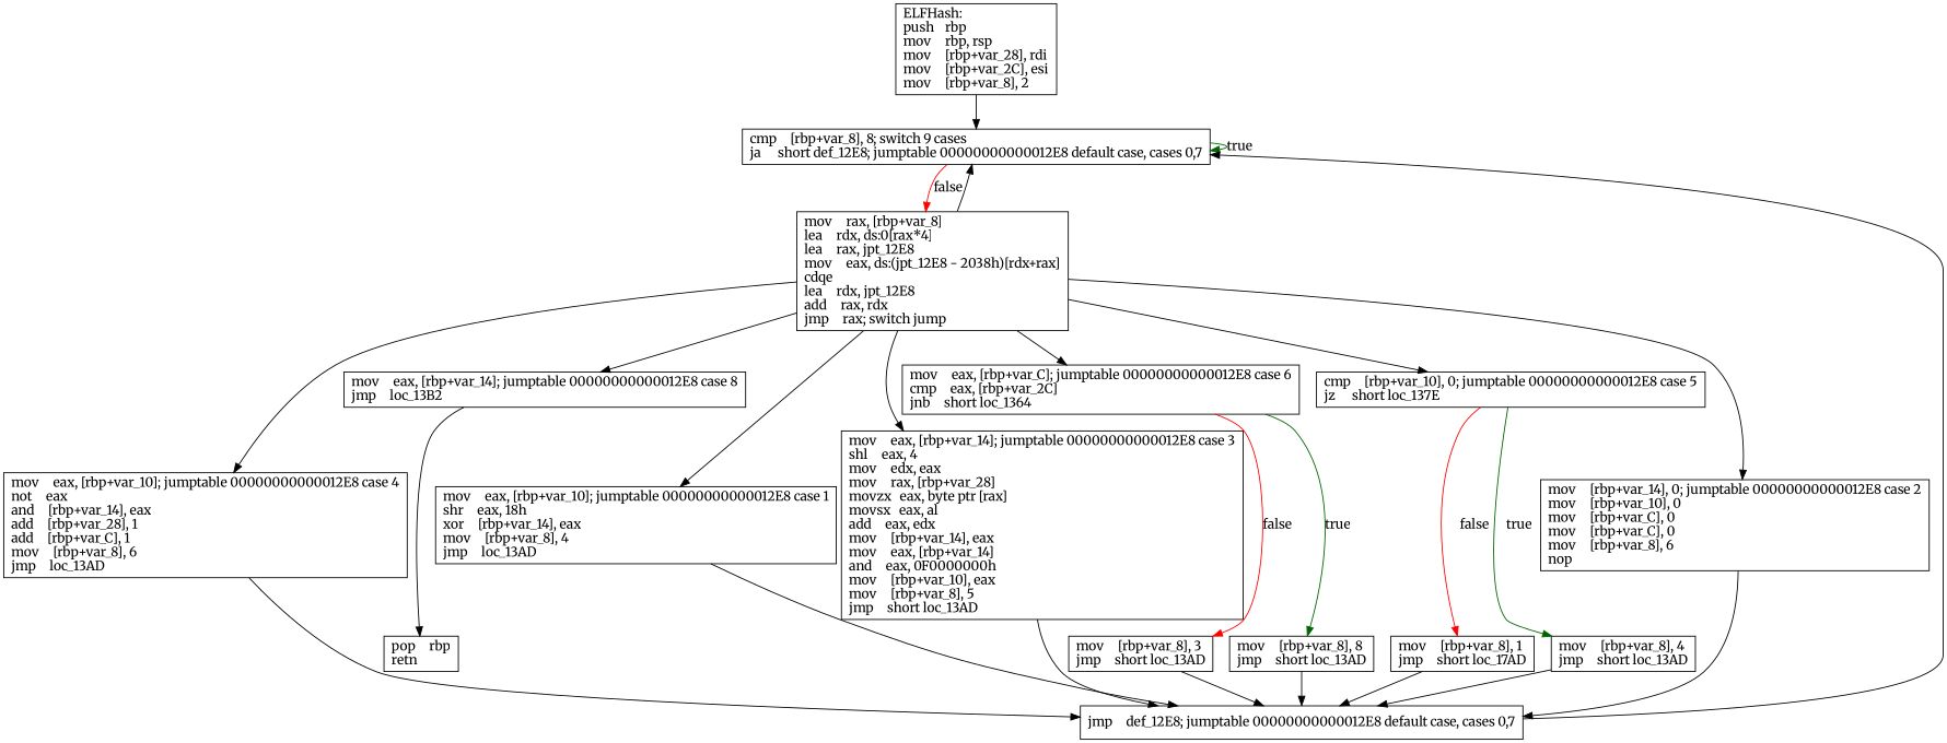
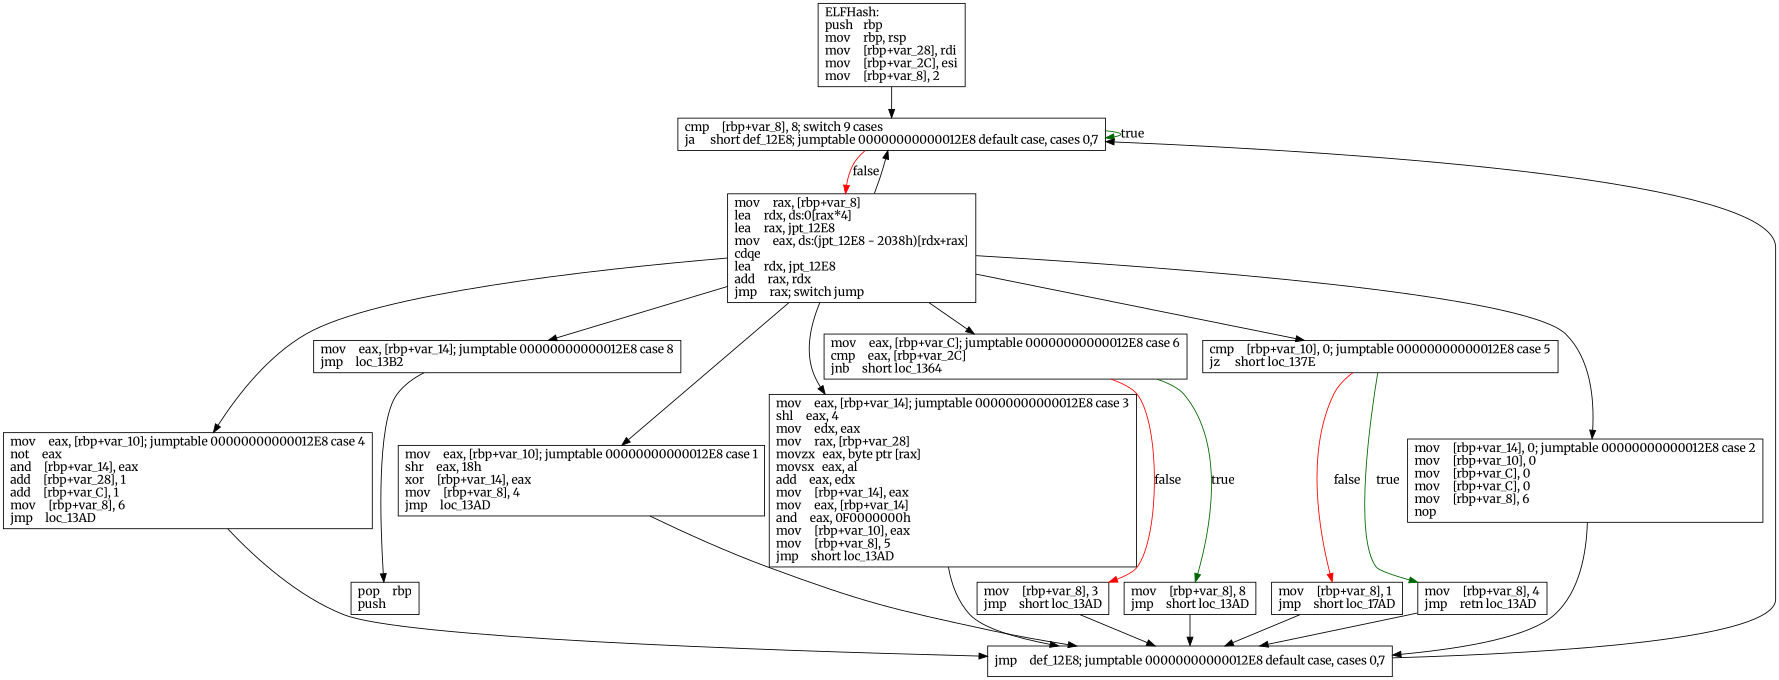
  digraph {
    fontname=Merriweather
    node [fontname=Merriweather shape=box]
    edge [fontname=Merriweather]
    n1 [label="ELFHash:\lpush    rbp\lmov     rbp, rsp\lmov     [rbp+var_28], rdi\lmov     [rbp+var_2C], esi\lmov     [rbp+var_8], 2\l"]
    n2 [label="cmp     [rbp+var_8], 8; switch 9 cases\lja      short def_12E8; jumptable 00000000000012E8 default case, cases 0,7\l"]
    n3 [label="mov     rax, [rbp+var_8]\llea     rdx, ds:0[rax*4]\llea     rax, jpt_12E8\lmov     eax, ds:(jpt_12E8 - 2038h)[rdx+rax]\lcdqe\llea     rdx, jpt_12E8\ladd     rax, rdx\ljmp     rax; switch jump\l"]
    n4 [label="mov     eax, [rbp+var_10]; jumptable 00000000000012E8 case 4\lnot     eax\land     [rbp+var_14], eax\ladd     [rbp+var_28], 1\ladd     [rbp+var_C], 1\lmov     [rbp+var_8], 6\ljmp     loc_13AD\l"]
    n5 [label="mov     eax, [rbp+var_14]; jumptable 00000000000012E8 case 8\ljmp     loc_13B2\l"]
    n6 [label="mov     eax, [rbp+var_10]; jumptable 00000000000012E8 case 1\lshr     eax, 18h\lxor     [rbp+var_14], eax\lmov     [rbp+var_8], 4\ljmp     loc_13AD\l"]
    n7 [label="mov     eax, [rbp+var_14]; jumptable 00000000000012E8 case 3\lshl     eax, 4\lmov     edx, eax\lmov     rax, [rbp+var_28]\lmovzx   eax, byte ptr [rax]\lmovsx   eax, al\ladd     eax, edx\lmov     [rbp+var_14], eax\lmov     eax, [rbp+var_14]\land     eax, 0F0000000h\lmov     [rbp+var_10], eax\lmov     [rbp+var_8], 5\ljmp     short loc_13AD\l"]
    n8 [label="mov     eax, [rbp+var_C]; jumptable 00000000000012E8 case 6\lcmp     eax, [rbp+var_2C]\ljnb     short loc_1364\l"]
    n9 [label="cmp     [rbp+var_10], 0; jumptable 00000000000012E8 case 5\ljz      short loc_137E\l"]
    n10 [label="mov     [rbp+var_14], 0; jumptable 00000000000012E8 case 2\lmov     [rbp+var_10], 0\lmov     [rbp+var_C], 0\lmov     [rbp+var_C], 0\lmov     [rbp+var_8], 6\lnop\l"]
    n11 [label="jmp     def_12E8; jumptable 00000000000012E8 default case, cases 0,7\l"]
-   n12 [label="pop     rbp\lretn\l"]
+   n12 [label="pop     rbp\lpush\l"]
    n13 [label="mov     [rbp+var_8], 3\ljmp     short loc_13AD\l"]
    n14 [label="mov     [rbp+var_8], 8\ljmp     short loc_13AD\l"]
    n15 [label="mov     [rbp+var_8], 1\ljmp     short loc_17AD\l"]
-   n16 [label="mov     [rbp+var_8], 4\ljmp     short loc_13AD\l"]
+   n16 [label="mov     [rbp+var_8], 4\ljmp     retn loc_13AD\l"]
    n1 -> n2
    n2 -> n2 [color=darkgreen label=true]
    n2 -> n3 [color=red label=false]
    n3 -> n2
    n3 -> n4
    n3 -> n5
    n3 -> n6
    n3 -> n7
    n3 -> n8
    n3 -> n9
    n3 -> n10
    n4 -> n11
    n5 -> n12
    n6 -> n11
    n7 -> n11
    n8 -> n13 [color=red label=false]
    n8 -> n14 [color=darkgreen label=true]
    n9 -> n15 [color=red label=false]
    n9 -> n16 [color=darkgreen label=true]
    n10 -> n11
    n11 -> n2
    n13 -> n11
    n14 -> n11
    n15 -> n11
    n16 -> n11
  }
